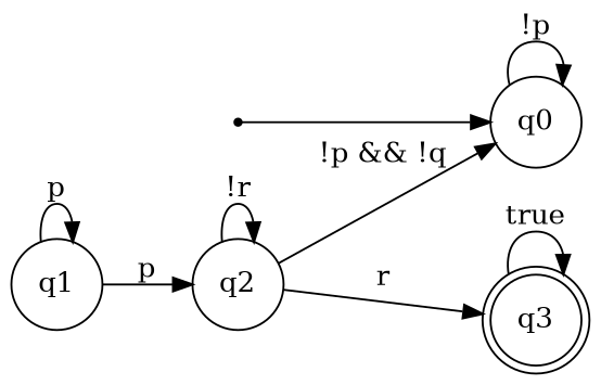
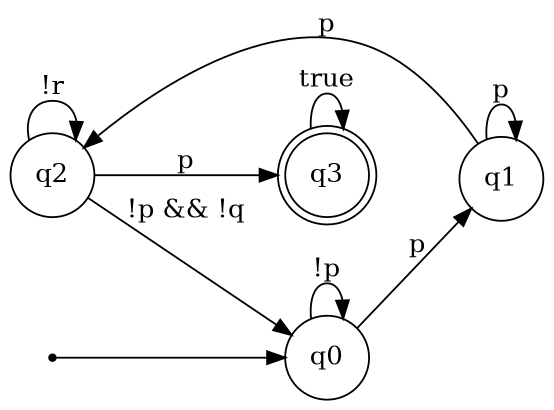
  digraph {
    rankdir=LR
    node [shape=circle]
    q3 [shape=doublecircle]
    qi [shape=point]
    q0
    q1
    q2
    q3 -> q3 [label=true]
    qi -> q0
    q0 -> q0 [label="!p"]
+   q0 -> q1 [label=p]
    q1 -> q1 [label=p]
    q1 -> q2 [label=p]
-   q2 -> q3 [label=r]
+   q2 -> q3 [label=p]
    q2 -> q0 [label="!p && !q"]
    q2 -> q2 [label="!r"]
  }
